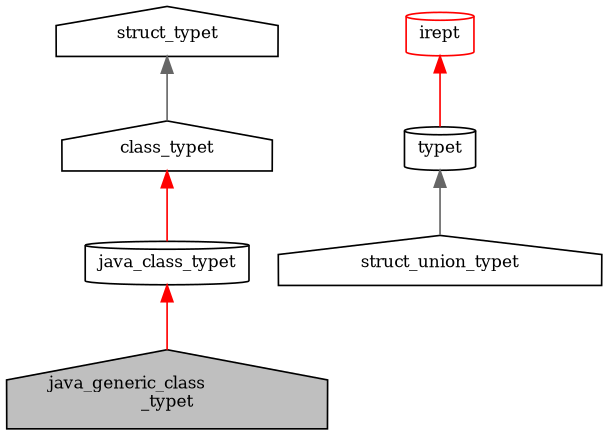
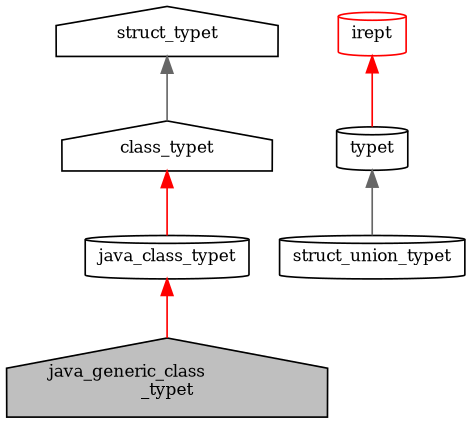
  digraph {
    fontname="DejaVu Serif"
    node [color=black fontname="DejaVu Serif" fontsize=10 shape=house]
    edge [color=red dir=back fontname="DejaVu Serif" fontsize=10 labelfontname=Helvetica labelfontsize=10 style=solid]
    n1 [fillcolor=grey75 fontcolor=black height=0.2 label="java_generic_class\l_typet" style=filled width=0.4]
    n2 [height=0.2 label=java_class_typet shape=cylinder width=0.4]
    n3 [height=0.2 label=class_typet width=0.4]
    n4 [height=0.2 label=struct_typet width=0.4]
-   n5 [height=0.2 label=struct_union_typet width=0.4]
+   n5 [height=0.2 label=struct_union_typet shape=cylinder width=0.4]
    n6 [height=0.2 label=typet shape=cylinder width=0.4]
    n7 [color=red height=0.2 label=irept shape=cylinder width=0.4]
    n2 -> n1
    n3 -> n2
    n4 -> n3 [color=gray40]
    n6 -> n5 [color=gray40]
    n7 -> n6
  }
